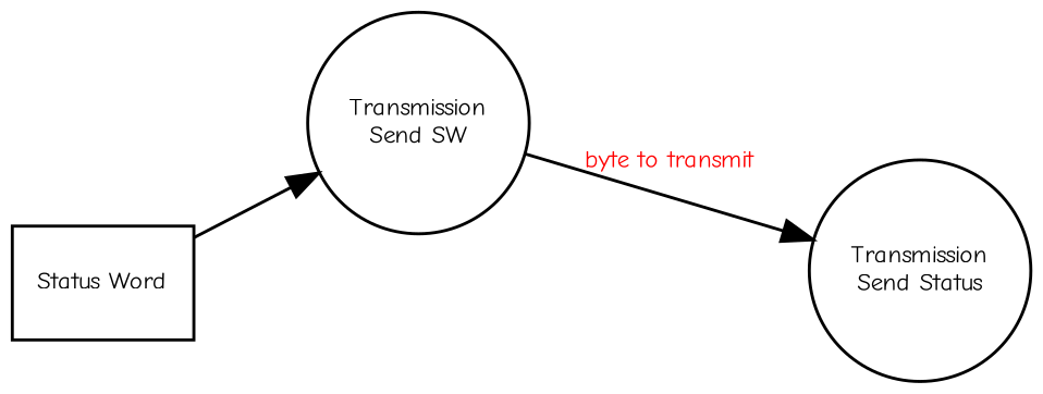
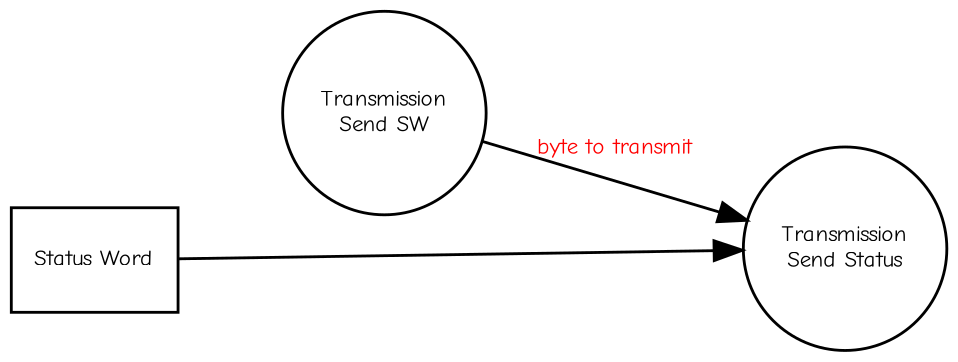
  digraph {
    fontname="Comic Neue"
    rankdir=LR
    node [fontname="Comic Neue" fontsize=8 shape=circle fixedsize=true]
    edge [fontcolor=Red fontname="Comic Neue" fontsize=8]
    n1 [label="Status Word" shape=record fixedsize=""]
    n2 [label="Transmission\nSend SW" width=1]
    n3 [label="Transmission\nSend Status" width=1]
-   n1 -> n2
+   n1 -> n3
    n2 -> n3 [label="byte to transmit"]
  }
